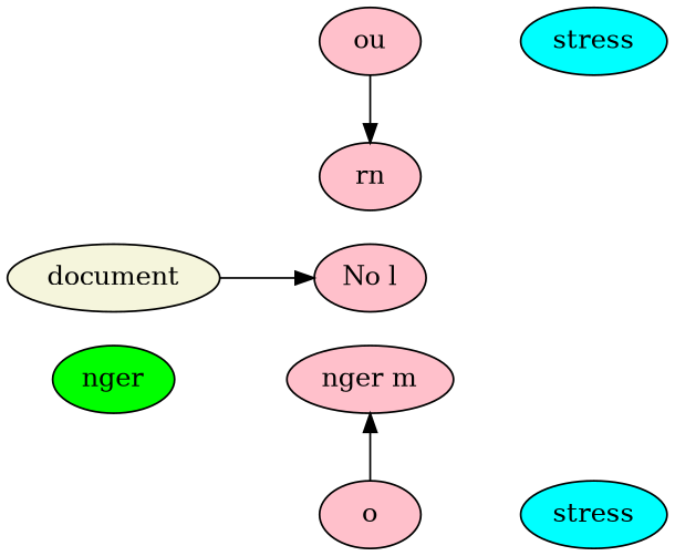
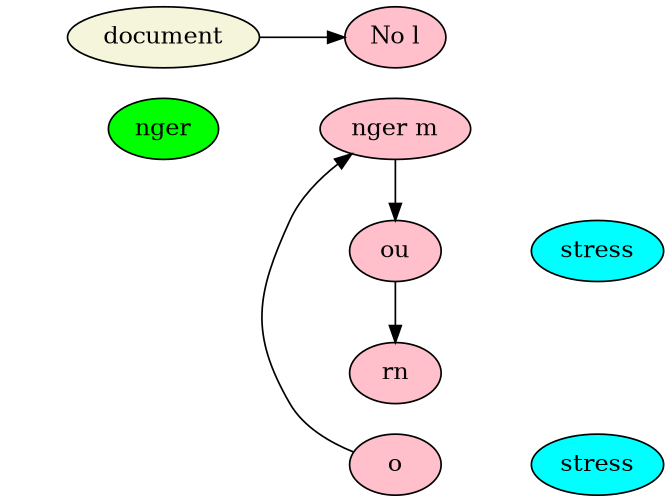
  digraph {
    rankdir=LR
    node [fillcolor=pink rank=same style=filled]
    edge [style=invis]
    document [fillcolor=beige]
    fake [style=invis fillcolor=""]
    n3 [fillcolor="#00ff00" label=nger]
    fake3 [style=invis fillcolor=""]
    fake4 [style=invis fillcolor=""]
    n6 [label="No l"]
    o
    n8 [label="nger m"]
    ou
    rn
    fake1 [fillcolor=cyan style=invis]
    n12 [fillcolor=cyan label=stress]
    fake2 [fillcolor=cyan style=invis]
    n14 [fillcolor=cyan label=stress]
    subgraph sub_1 {
      document
      fake
      n3
      fake3
      fake4
    }
    subgraph sub_2 {
      n6
      o
      n8
      ou
      rn
    }
    subgraph sub_3 {
      fake1
      n12
      fake2
      n14
    }
    document -> n3 [constraint=false]
    document -> n6 [style=""]
    fake -> o
    n3 -> fake [constraint=false]
    n3 -> n8
    fake3 -> ou
    fake4 -> rn
    n6 -> fake1
    o -> n8 [constraint=false minlen=2 style=""]
    o -> n12
+   n8 -> ou [constraint=false minlen=2 style=""]
    n8 -> fake2
    ou -> rn [constraint=false minlen=2 style=""]
    ou -> n14
  }
